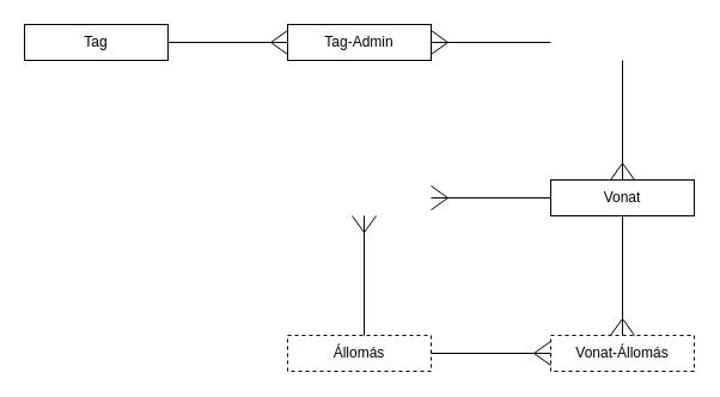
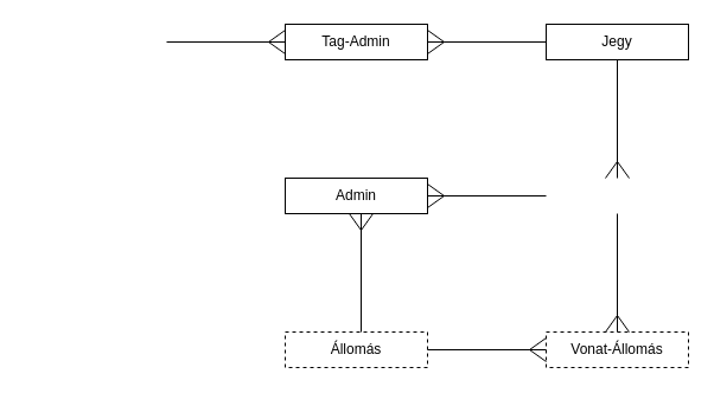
  <mxCell id="0" />
  <mxCell id="1" parent="0" />
- <mxCell id="4" value="Vonat" style="rounded=0;whiteSpace=wrap;html=1;" parent="1" vertex="1"><mxGeometry x="460" y="150" width="120" height="30" as="geometry" /></mxCell>
- <mxCell id="5" value="Tag" style="rounded=0;whiteSpace=wrap;html=1;" parent="1" vertex="1"><mxGeometry x="20" y="20" width="120" height="30" as="geometry" /></mxCell>
+ <mxCell id="2" value="Admin" style="rounded=0;whiteSpace=wrap;html=1;" parent="1" vertex="1"><mxGeometry x="240" y="150" width="120" height="30" as="geometry" /></mxCell>
+ <mxCell id="3" value="Jegy" style="rounded=0;whiteSpace=wrap;html=1;" parent="1" vertex="1"><mxGeometry x="460" y="20" width="120" height="30" as="geometry" /></mxCell>
  <mxCell id="6" value="Állomás" style="rounded=0;whiteSpace=wrap;html=1;dashed=1;" parent="1" vertex="1"><mxGeometry x="240" y="280" width="120" height="30" as="geometry" /></mxCell>
  <mxCell id="7" value="Vonat-Állomás" style="rounded=0;whiteSpace=wrap;html=1;dashed=1;" parent="1" vertex="1"><mxGeometry x="460" y="280" width="120" height="30" as="geometry" /></mxCell>
  <mxCell id="8" value="" style="group;rotation=-180;" parent="1" vertex="1" connectable="0"><mxGeometry x="360" y="285" width="100" height="20" as="geometry" /></mxCell>
  <mxCell id="9" value="" style="endArrow=none;html=1;rounded=0;" parent="8" edge="1"><mxGeometry width="50" height="50" relative="1" as="geometry"><mxPoint x="100" y="10" as="sourcePoint" /><mxPoint y="10" as="targetPoint" /></mxGeometry></mxCell>
  <mxCell id="10" value="" style="endArrow=none;html=1;rounded=0;" parent="8" edge="1"><mxGeometry width="50" height="50" relative="1" as="geometry"><mxPoint x="100" as="sourcePoint" /><mxPoint x="86" y="10" as="targetPoint" /></mxGeometry></mxCell>
  <mxCell id="11" value="" style="endArrow=none;html=1;rounded=0;" parent="8" edge="1"><mxGeometry width="50" height="50" relative="1" as="geometry"><mxPoint x="100" y="20" as="sourcePoint" /><mxPoint x="86" y="10" as="targetPoint" /></mxGeometry></mxCell>
  <mxCell id="12" value="" style="group;rotation=-90;" parent="1" vertex="1" connectable="0"><mxGeometry x="470" y="220" width="100" height="20" as="geometry" /></mxCell>
  <mxCell id="13" value="" style="endArrow=none;html=1;rounded=0;" parent="12" edge="1"><mxGeometry width="50" height="50" relative="1" as="geometry"><mxPoint x="50" y="60" as="sourcePoint" /><mxPoint x="50" y="-40" as="targetPoint" /></mxGeometry></mxCell>
  <mxCell id="14" value="" style="endArrow=none;html=1;rounded=0;" parent="12" edge="1"><mxGeometry width="50" height="50" relative="1" as="geometry"><mxPoint x="60" y="60" as="sourcePoint" /><mxPoint x="50" y="46" as="targetPoint" /></mxGeometry></mxCell>
  <mxCell id="15" value="" style="endArrow=none;html=1;rounded=0;" parent="12" edge="1"><mxGeometry width="50" height="50" relative="1" as="geometry"><mxPoint x="40" y="60" as="sourcePoint" /><mxPoint x="50" y="46" as="targetPoint" /></mxGeometry></mxCell>
  <mxCell id="16" value="" style="group;rotation=0;" parent="1" vertex="1" connectable="0"><mxGeometry x="360" y="25" width="100" height="20" as="geometry" /></mxCell>
  <mxCell id="17" value="" style="endArrow=none;html=1;rounded=0;" parent="16" edge="1"><mxGeometry width="50" height="50" relative="1" as="geometry"><mxPoint y="10" as="sourcePoint" /><mxPoint x="100" y="10" as="targetPoint" /></mxGeometry></mxCell>
  <mxCell id="18" value="" style="endArrow=none;html=1;rounded=0;" parent="16" edge="1"><mxGeometry width="50" height="50" relative="1" as="geometry"><mxPoint y="20" as="sourcePoint" /><mxPoint x="14" y="10" as="targetPoint" /></mxGeometry></mxCell>
  <mxCell id="19" value="" style="endArrow=none;html=1;rounded=0;" parent="16" edge="1"><mxGeometry width="50" height="50" relative="1" as="geometry"><mxPoint as="sourcePoint" /><mxPoint x="14" y="10" as="targetPoint" /></mxGeometry></mxCell>
  <mxCell id="20" value="" style="group;rotation=-90;" parent="1" vertex="1" connectable="0"><mxGeometry x="470" y="90" width="100" height="20" as="geometry" /></mxCell>
  <mxCell id="21" value="" style="endArrow=none;html=1;rounded=0;" parent="20" edge="1"><mxGeometry width="50" height="50" relative="1" as="geometry"><mxPoint x="50" y="60" as="sourcePoint" /><mxPoint x="50" y="-40" as="targetPoint" /></mxGeometry></mxCell>
  <mxCell id="22" value="" style="endArrow=none;html=1;rounded=0;" parent="20" edge="1"><mxGeometry width="50" height="50" relative="1" as="geometry"><mxPoint x="60" y="60" as="sourcePoint" /><mxPoint x="50" y="46" as="targetPoint" /></mxGeometry></mxCell>
  <mxCell id="23" value="" style="endArrow=none;html=1;rounded=0;" parent="20" edge="1"><mxGeometry width="50" height="50" relative="1" as="geometry"><mxPoint x="40" y="60" as="sourcePoint" /><mxPoint x="50" y="46" as="targetPoint" /></mxGeometry></mxCell>
  <mxCell id="24" value="Tag-Admin" style="rounded=0;whiteSpace=wrap;html=1;" parent="1" vertex="1"><mxGeometry x="240" y="20" width="120" height="30" as="geometry" /></mxCell>
  <mxCell id="25" value="" style="group;rotation=-180;" parent="1" vertex="1" connectable="0"><mxGeometry x="140" y="25" width="100" height="20" as="geometry" /></mxCell>
  <mxCell id="26" value="" style="endArrow=none;html=1;rounded=0;" parent="25" edge="1"><mxGeometry width="50" height="50" relative="1" as="geometry"><mxPoint x="100" y="10" as="sourcePoint" /><mxPoint y="10" as="targetPoint" /></mxGeometry></mxCell>
  <mxCell id="27" value="" style="endArrow=none;html=1;rounded=0;" parent="25" edge="1"><mxGeometry width="50" height="50" relative="1" as="geometry"><mxPoint x="100" as="sourcePoint" /><mxPoint x="86" y="10" as="targetPoint" /></mxGeometry></mxCell>
  <mxCell id="28" value="" style="endArrow=none;html=1;rounded=0;" parent="25" edge="1"><mxGeometry width="50" height="50" relative="1" as="geometry"><mxPoint x="100" y="20" as="sourcePoint" /><mxPoint x="86" y="10" as="targetPoint" /></mxGeometry></mxCell>
  <mxCell id="29" value="" style="group;rotation=0;" vertex="1" connectable="0" parent="1"><mxGeometry x="360" y="155" width="100" height="20" as="geometry" /></mxCell>
  <mxCell id="30" value="" style="endArrow=none;html=1;rounded=0;" edge="1" parent="29"><mxGeometry width="50" height="50" relative="1" as="geometry"><mxPoint y="10" as="sourcePoint" /><mxPoint x="100" y="10" as="targetPoint" /></mxGeometry></mxCell>
  <mxCell id="31" value="" style="endArrow=none;html=1;rounded=0;" edge="1" parent="29"><mxGeometry width="50" height="50" relative="1" as="geometry"><mxPoint y="20" as="sourcePoint" /><mxPoint x="14" y="10" as="targetPoint" /></mxGeometry></mxCell>
  <mxCell id="32" value="" style="endArrow=none;html=1;rounded=0;" edge="1" parent="29"><mxGeometry width="50" height="50" relative="1" as="geometry"><mxPoint as="sourcePoint" /><mxPoint x="14" y="10" as="targetPoint" /></mxGeometry></mxCell>
  <mxCell id="33" value="" style="group;rotation=90;" vertex="1" connectable="0" parent="1"><mxGeometry x="254" y="220" width="100" height="20" as="geometry" /></mxCell>
  <mxCell id="34" value="" style="endArrow=none;html=1;rounded=0;" edge="1" parent="33"><mxGeometry width="50" height="50" relative="1" as="geometry"><mxPoint x="50" y="-40" as="sourcePoint" /><mxPoint x="50" y="60" as="targetPoint" /></mxGeometry></mxCell>
  <mxCell id="35" value="" style="endArrow=none;html=1;rounded=0;" edge="1" parent="33"><mxGeometry width="50" height="50" relative="1" as="geometry"><mxPoint x="40" y="-40" as="sourcePoint" /><mxPoint x="50" y="-26" as="targetPoint" /></mxGeometry></mxCell>
  <mxCell id="36" value="" style="endArrow=none;html=1;rounded=0;" edge="1" parent="33"><mxGeometry width="50" height="50" relative="1" as="geometry"><mxPoint x="60" y="-40" as="sourcePoint" /><mxPoint x="50" y="-26" as="targetPoint" /></mxGeometry></mxCell>
